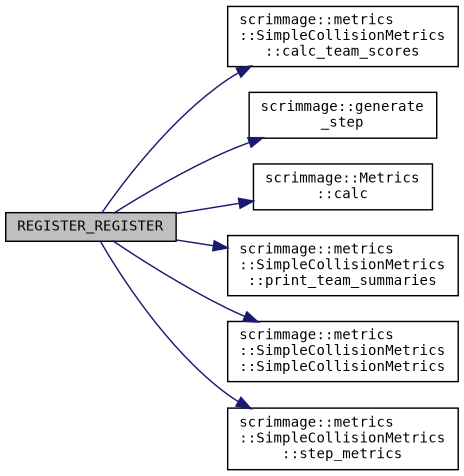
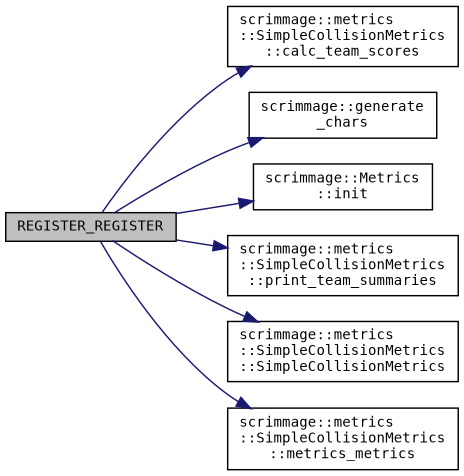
  digraph {
    fontname="DejaVu Sans Mono"
    rankdir=LR
    node [color=black fillcolor=white fontname="DejaVu Sans Mono" fontsize=10 shape=record style=filled]
    edge [color=midnightblue fontname="DejaVu Sans Mono" fontsize=10 labelfontname=Helvetica labelfontsize=10 style=solid]
    n1 [fillcolor=grey75 fontcolor=black height=0.2 label=REGISTER_REGISTER width=0.4]
    n2 [height=0.2 label="scrimmage::metrics\l::SimpleCollisionMetrics\l::calc_team_scores" width=0.4]
-   n3 [height=0.2 label="scrimmage::generate\l_step" width=0.4]
-   n4 [height=0.2 label="scrimmage::Metrics\l::calc" width=0.4]
+   n3 [height=0.2 label="scrimmage::generate\l_chars" width=0.4]
+   n4 [height=0.2 label="scrimmage::Metrics\l::init" width=0.4]
    n5 [height=0.2 label="scrimmage::metrics\l::SimpleCollisionMetrics\l::print_team_summaries" width=0.4]
    n6 [height=0.2 label="scrimmage::metrics\l::SimpleCollisionMetrics\l::SimpleCollisionMetrics" width=0.4]
-   n7 [height=0.2 label="scrimmage::metrics\l::SimpleCollisionMetrics\l::step_metrics" width=0.4]
+   n7 [height=0.2 label="scrimmage::metrics\l::SimpleCollisionMetrics\l::metrics_metrics" width=0.4]
    n1 -> n2
    n1 -> n3
    n1 -> n4
    n1 -> n5
    n1 -> n6
    n1 -> n7
  }
